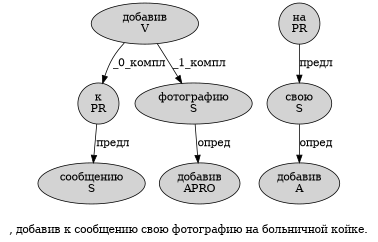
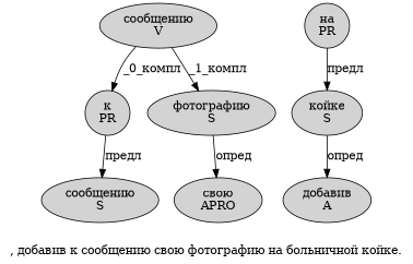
  digraph {
    label=", добавив к сообщению свою фотографию на больничной койке."
    node [fillcolor=lightgray penwidth=1 shape=ellipse style=filled]
-   n1 [label="добавив\nV"]
+   n1 [label="сообщению\nV"]
    n2 [label="к\nPR"]
    n3 [label="фотографию\nS"]
    n4 [label="сообщению\nS"]
-   n5 [label="добавив\nAPRO"]
+   n5 [label="свою\nAPRO"]
    n6 [label="на\nPR"]
-   n7 [label="свою\nS"]
+   n7 [label="койке\nS"]
    n8 [label="добавив\nA"]
    n1 -> n2 [label="_0_компл"]
    n1 -> n3 [label="_1_компл"]
    n2 -> n4 [label="предл"]
    n3 -> n5 [label="опред"]
    n6 -> n7 [label="предл"]
    n7 -> n8 [label="опред"]
  }
